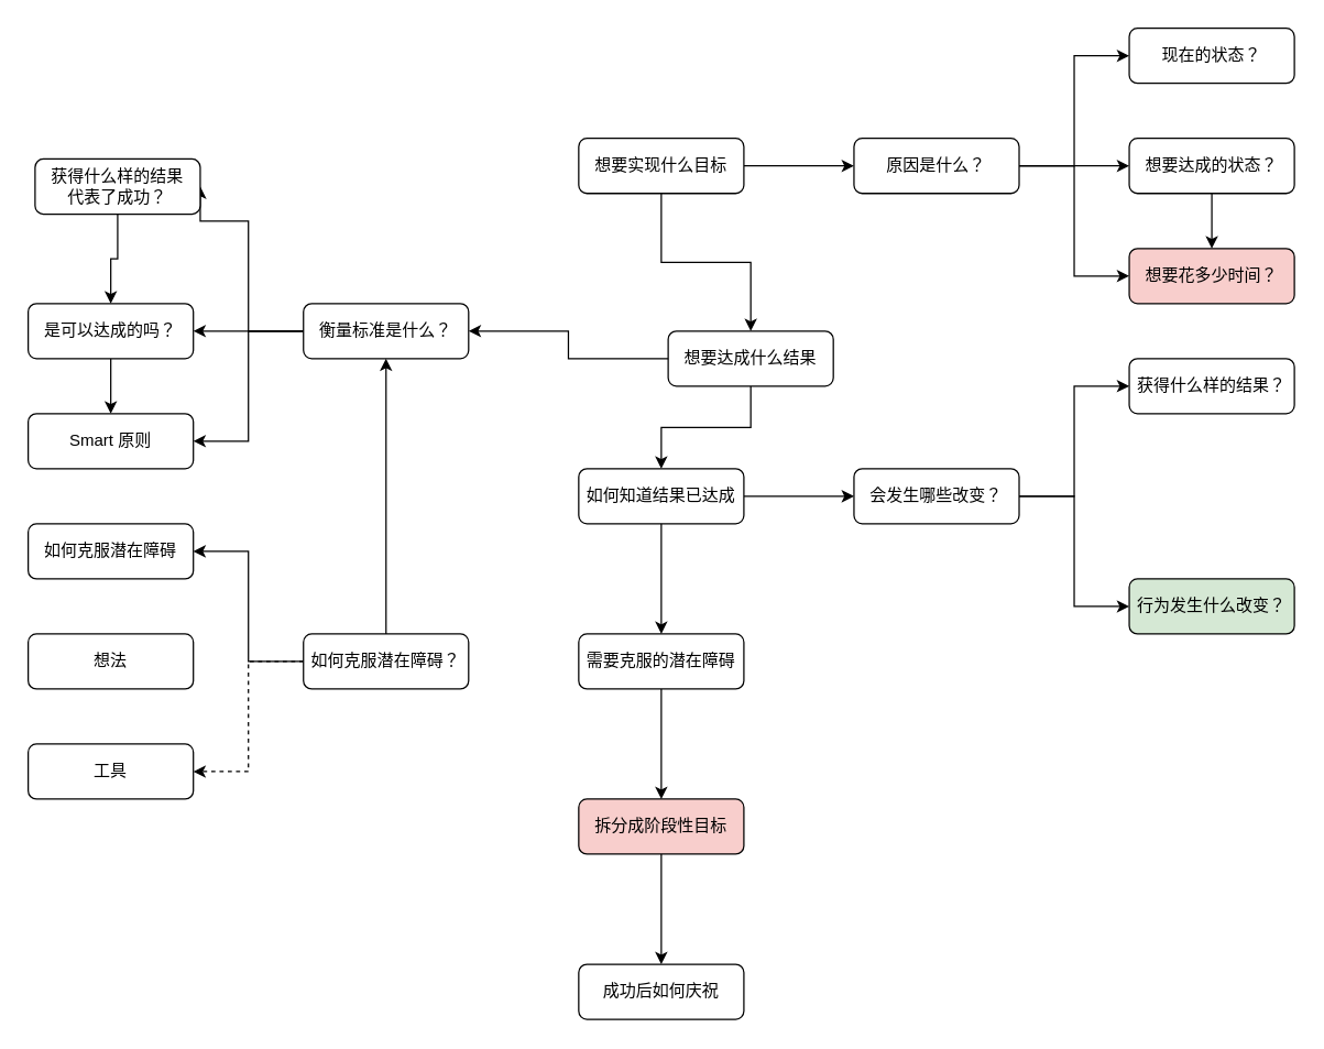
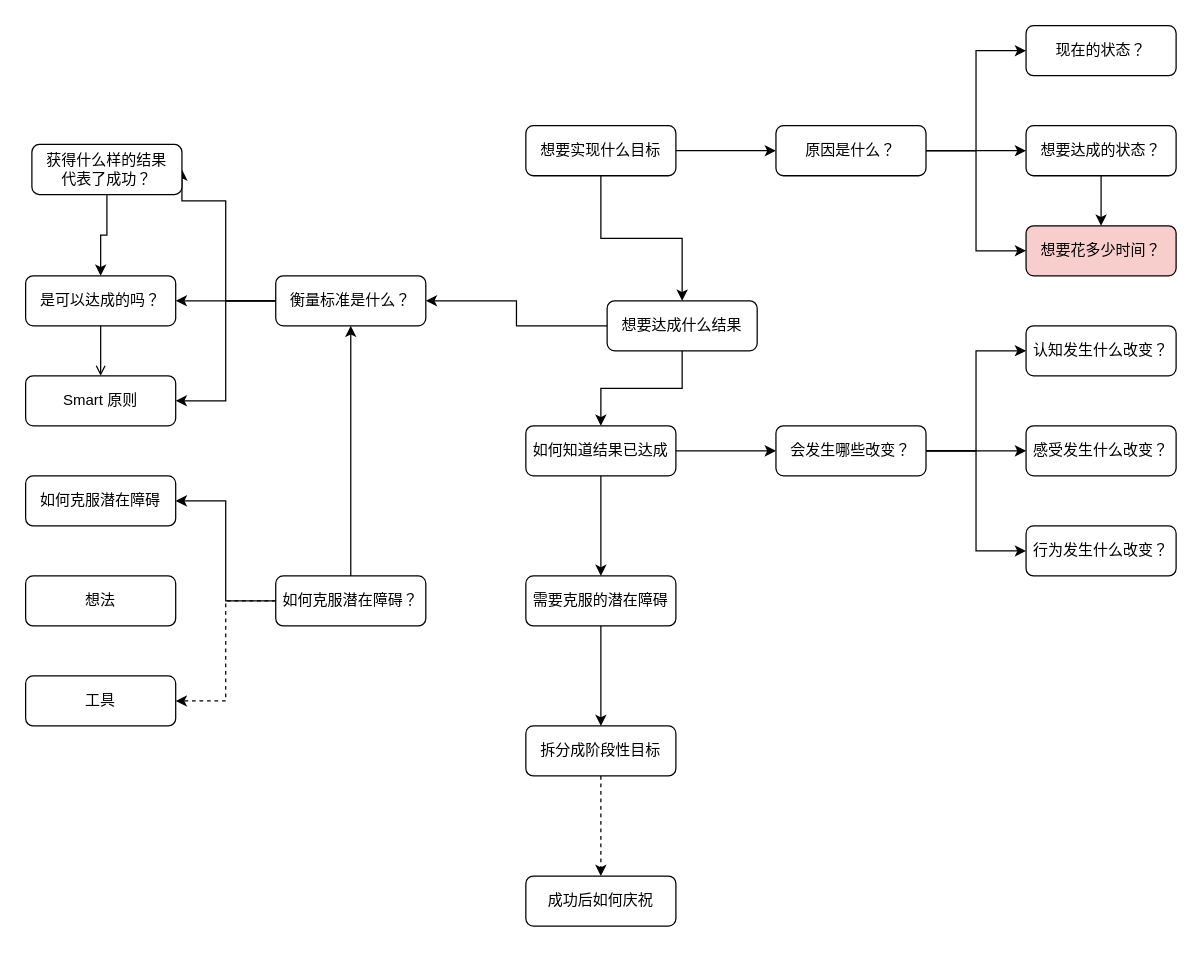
  <mxCell id="0" />
  <mxCell id="1" parent="0" />
  <mxCell id="2" style="edgeStyle=orthogonalEdgeStyle;rounded=0;orthogonalLoop=1;jettySize=auto;html=1;" edge="1" parent="1" source="4" target="10"><mxGeometry relative="1" as="geometry" /></mxCell>
  <mxCell id="3" style="edgeStyle=orthogonalEdgeStyle;rounded=0;orthogonalLoop=1;jettySize=auto;html=1;" edge="1" parent="1" source="4" target="6"><mxGeometry relative="1" as="geometry" /></mxCell>
  <mxCell id="4" value="想要实现什么目标" style="rounded=1;whiteSpace=wrap;html=1;" vertex="1" parent="1"><mxGeometry x="420" y="100" width="120" height="40" as="geometry" /></mxCell>
  <mxCell id="5" style="edgeStyle=orthogonalEdgeStyle;rounded=0;orthogonalLoop=1;jettySize=auto;html=1;" edge="1" parent="1" source="6" target="17"><mxGeometry relative="1" as="geometry" /></mxCell>
  <mxCell id="6" value="想要达成什么结果" style="rounded=1;whiteSpace=wrap;html=1;" vertex="1" parent="1"><mxGeometry x="485" y="240" width="120" height="40" as="geometry" /></mxCell>
  <mxCell id="7" style="edgeStyle=orthogonalEdgeStyle;rounded=0;orthogonalLoop=1;jettySize=auto;html=1;entryX=0;entryY=0.5;entryDx=0;entryDy=0;" edge="1" parent="1" source="10" target="11"><mxGeometry relative="1" as="geometry" /></mxCell>
  <mxCell id="8" style="edgeStyle=orthogonalEdgeStyle;rounded=0;orthogonalLoop=1;jettySize=auto;html=1;" edge="1" parent="1" source="10" target="13"><mxGeometry relative="1" as="geometry" /></mxCell>
  <mxCell id="9" style="edgeStyle=orthogonalEdgeStyle;rounded=0;orthogonalLoop=1;jettySize=auto;html=1;entryX=0;entryY=0.5;entryDx=0;entryDy=0;" edge="1" parent="1" source="10" target="14"><mxGeometry relative="1" as="geometry" /></mxCell>
  <mxCell id="10" value="原因是什么？" style="rounded=1;whiteSpace=wrap;html=1;" vertex="1" parent="1"><mxGeometry x="620" y="100" width="120" height="40" as="geometry" /></mxCell>
  <mxCell id="11" value="现在的状态？" style="rounded=1;whiteSpace=wrap;html=1;" vertex="1" parent="1"><mxGeometry x="820" y="20" width="120" height="40" as="geometry" /></mxCell>
  <mxCell id="12" style="edgeStyle=orthogonalEdgeStyle;rounded=0;orthogonalLoop=1;jettySize=auto;html=1;entryX=0.5;entryY=0;entryDx=0;entryDy=0;" edge="1" parent="1" source="13" target="14"><mxGeometry relative="1" as="geometry" /></mxCell>
  <mxCell id="13" value="想要达成的状态？" style="rounded=1;whiteSpace=wrap;html=1;" vertex="1" parent="1"><mxGeometry x="820" y="100" width="120" height="40" as="geometry" /></mxCell>
  <mxCell id="14" value="想要花多少时间？" style="rounded=1;whiteSpace=wrap;html=1;fillColor=#f8cecc;" vertex="1" parent="1"><mxGeometry x="820" y="180" width="120" height="40" as="geometry" /></mxCell>
  <mxCell id="15" style="edgeStyle=orthogonalEdgeStyle;rounded=0;orthogonalLoop=1;jettySize=auto;html=1;" edge="1" parent="1" source="17" target="21"><mxGeometry relative="1" as="geometry" /></mxCell>
  <mxCell id="16" value="" style="edgeStyle=orthogonalEdgeStyle;rounded=0;orthogonalLoop=1;jettySize=auto;html=1;" edge="1" parent="1" source="17" target="36"><mxGeometry relative="1" as="geometry" /></mxCell>
  <mxCell id="17" value="如何知道结果已达成" style="rounded=1;whiteSpace=wrap;html=1;" vertex="1" parent="1"><mxGeometry x="420" y="340" width="120" height="40" as="geometry" /></mxCell>
  <mxCell id="18" style="edgeStyle=orthogonalEdgeStyle;rounded=0;orthogonalLoop=1;jettySize=auto;html=1;entryX=0;entryY=0.5;entryDx=0;entryDy=0;" edge="1" parent="1" source="21" target="24"><mxGeometry relative="1" as="geometry" /></mxCell>
+ <mxCell id="19" style="edgeStyle=orthogonalEdgeStyle;rounded=0;orthogonalLoop=1;jettySize=auto;html=1;" edge="1" parent="1" source="21" target="23"><mxGeometry relative="1" as="geometry" /></mxCell>
  <mxCell id="20" style="edgeStyle=orthogonalEdgeStyle;rounded=0;orthogonalLoop=1;jettySize=auto;html=1;entryX=0;entryY=0.5;entryDx=0;entryDy=0;" edge="1" parent="1" source="21" target="22"><mxGeometry relative="1" as="geometry" /></mxCell>
  <mxCell id="21" value="会发生哪些改变？" style="rounded=1;whiteSpace=wrap;html=1;" vertex="1" parent="1"><mxGeometry x="620" y="340" width="120" height="40" as="geometry" /></mxCell>
- <mxCell id="22" value="行为发生什么改变？" style="rounded=1;whiteSpace=wrap;html=1;fillColor=#d5e8d4;" vertex="1" parent="1"><mxGeometry x="820" y="420" width="120" height="40" as="geometry" /></mxCell>
- <mxCell id="24" value="获得什么样的结果？" style="rounded=1;whiteSpace=wrap;html=1;" vertex="1" parent="1"><mxGeometry x="820" y="260" width="120" height="40" as="geometry" /></mxCell>
+ <mxCell id="22" value="行为发生什么改变？" style="rounded=1;whiteSpace=wrap;html=1;" vertex="1" parent="1"><mxGeometry x="820" y="420" width="120" height="40" as="geometry" /></mxCell>
+ <mxCell id="23" value="感受发生什么改变？" style="rounded=1;whiteSpace=wrap;html=1;" vertex="1" parent="1"><mxGeometry x="820" y="340" width="120" height="40" as="geometry" /></mxCell>
+ <mxCell id="24" value="认知发生什么改变？" style="rounded=1;whiteSpace=wrap;html=1;" vertex="1" parent="1"><mxGeometry x="820" y="260" width="120" height="40" as="geometry" /></mxCell>
  <mxCell id="25" style="edgeStyle=orthogonalEdgeStyle;rounded=0;orthogonalLoop=1;jettySize=auto;html=1;" edge="1" parent="1" source="6" target="29"><mxGeometry relative="1" as="geometry" /></mxCell>
  <mxCell id="26" style="edgeStyle=orthogonalEdgeStyle;rounded=0;orthogonalLoop=1;jettySize=auto;html=1;entryX=1;entryY=0.5;entryDx=0;entryDy=0;" edge="1" parent="1" source="29" target="33"><mxGeometry relative="1" as="geometry"><Array as="points"><mxPoint x="180" y="240" /><mxPoint x="180" y="160" /></Array></mxGeometry></mxCell>
  <mxCell id="27" style="edgeStyle=orthogonalEdgeStyle;rounded=0;orthogonalLoop=1;jettySize=auto;html=1;" edge="1" parent="1" source="29" target="31"><mxGeometry relative="1" as="geometry" /></mxCell>
  <mxCell id="28" style="edgeStyle=orthogonalEdgeStyle;rounded=0;orthogonalLoop=1;jettySize=auto;html=1;entryX=1;entryY=0.5;entryDx=0;entryDy=0;" edge="1" parent="1" source="29" target="34"><mxGeometry relative="1" as="geometry" /></mxCell>
  <mxCell id="29" value="衡量标准是什么？" style="rounded=1;whiteSpace=wrap;html=1;" vertex="1" parent="1"><mxGeometry x="220" y="220" width="120" height="40" as="geometry" /></mxCell>
- <mxCell id="30" value="" style="edgeStyle=orthogonalEdgeStyle;rounded=0;orthogonalLoop=1;jettySize=auto;html=1;" edge="1" parent="1" source="31" target="34"><mxGeometry relative="1" as="geometry" /></mxCell>
+ <mxCell id="30" value="" style="edgeStyle=orthogonalEdgeStyle;rounded=0;orthogonalLoop=1;jettySize=auto;html=1;endArrow=open;" edge="1" parent="1" source="31" target="34"><mxGeometry relative="1" as="geometry" /></mxCell>
  <mxCell id="31" value="是可以达成的吗？" style="rounded=1;whiteSpace=wrap;html=1;" vertex="1" parent="1"><mxGeometry x="20" y="220" width="120" height="40" as="geometry" /></mxCell>
  <mxCell id="32" style="edgeStyle=orthogonalEdgeStyle;rounded=0;orthogonalLoop=1;jettySize=auto;html=1;entryX=0.5;entryY=0;entryDx=0;entryDy=0;" edge="1" parent="1" source="33" target="31"><mxGeometry relative="1" as="geometry" /></mxCell>
  <mxCell id="33" value="获得什么样的结果&lt;br&gt;代表了成功？" style="rounded=1;whiteSpace=wrap;html=1;" vertex="1" parent="1"><mxGeometry x="25" y="115" width="120" height="40" as="geometry" /></mxCell>
  <mxCell id="34" value="Smart 原则" style="rounded=1;whiteSpace=wrap;html=1;" vertex="1" parent="1"><mxGeometry x="20" y="300" width="120" height="40" as="geometry" /></mxCell>
  <mxCell id="35" style="edgeStyle=orthogonalEdgeStyle;rounded=0;orthogonalLoop=1;jettySize=auto;html=1;entryX=0.5;entryY=0;entryDx=0;entryDy=0;" edge="1" parent="1" source="36" target="44"><mxGeometry relative="1" as="geometry" /></mxCell>
  <mxCell id="36" value="需要克服的潜在障碍" style="rounded=1;whiteSpace=wrap;html=1;" vertex="1" parent="1"><mxGeometry x="420" y="460" width="120" height="40" as="geometry" /></mxCell>
  <mxCell id="37" style="edgeStyle=orthogonalEdgeStyle;rounded=0;orthogonalLoop=1;jettySize=auto;html=1;entryX=1;entryY=0.5;entryDx=0;entryDy=0;" edge="1" parent="1" source="40" target="41"><mxGeometry relative="1" as="geometry" /></mxCell>
  <mxCell id="38" style="edgeStyle=orthogonalEdgeStyle;rounded=0;orthogonalLoop=1;jettySize=auto;html=1;" edge="1" parent="1" source="40" target="29"><mxGeometry relative="1" as="geometry" /></mxCell>
  <mxCell id="39" style="edgeStyle=orthogonalEdgeStyle;rounded=0;orthogonalLoop=1;jettySize=auto;html=1;entryX=1;entryY=0.5;entryDx=0;entryDy=0;dashed=1;" edge="1" parent="1" source="40" target="45"><mxGeometry relative="1" as="geometry" /></mxCell>
  <mxCell id="40" value="如何克服潜在障碍？" style="rounded=1;whiteSpace=wrap;html=1;" vertex="1" parent="1"><mxGeometry x="220" y="460" width="120" height="40" as="geometry" /></mxCell>
  <mxCell id="41" value="如何克服潜在障碍" style="rounded=1;whiteSpace=wrap;html=1;" vertex="1" parent="1"><mxGeometry x="20" y="380" width="120" height="40" as="geometry" /></mxCell>
  <mxCell id="42" value="想法" style="rounded=1;whiteSpace=wrap;html=1;" vertex="1" parent="1"><mxGeometry x="20" y="460" width="120" height="40" as="geometry" /></mxCell>
- <mxCell id="43" style="edgeStyle=orthogonalEdgeStyle;rounded=0;orthogonalLoop=1;jettySize=auto;html=1;" edge="1" parent="1" source="44" target="46"><mxGeometry relative="1" as="geometry" /></mxCell>
- <mxCell id="44" value="拆分成阶段性目标" style="rounded=1;whiteSpace=wrap;html=1;fillColor=#f8cecc;" vertex="1" parent="1"><mxGeometry x="420" y="580" width="120" height="40" as="geometry" /></mxCell>
+ <mxCell id="43" style="edgeStyle=orthogonalEdgeStyle;rounded=0;orthogonalLoop=1;jettySize=auto;html=1;dashed=1;" edge="1" parent="1" source="44" target="46"><mxGeometry relative="1" as="geometry" /></mxCell>
+ <mxCell id="44" value="拆分成阶段性目标" style="rounded=1;whiteSpace=wrap;html=1;" vertex="1" parent="1"><mxGeometry x="420" y="580" width="120" height="40" as="geometry" /></mxCell>
  <mxCell id="45" value="工具" style="rounded=1;whiteSpace=wrap;html=1;" vertex="1" parent="1"><mxGeometry x="20" y="540" width="120" height="40" as="geometry" /></mxCell>
  <mxCell id="46" value="成功后如何庆祝" style="rounded=1;whiteSpace=wrap;html=1;" vertex="1" parent="1"><mxGeometry x="420" y="700" width="120" height="40" as="geometry" /></mxCell>
